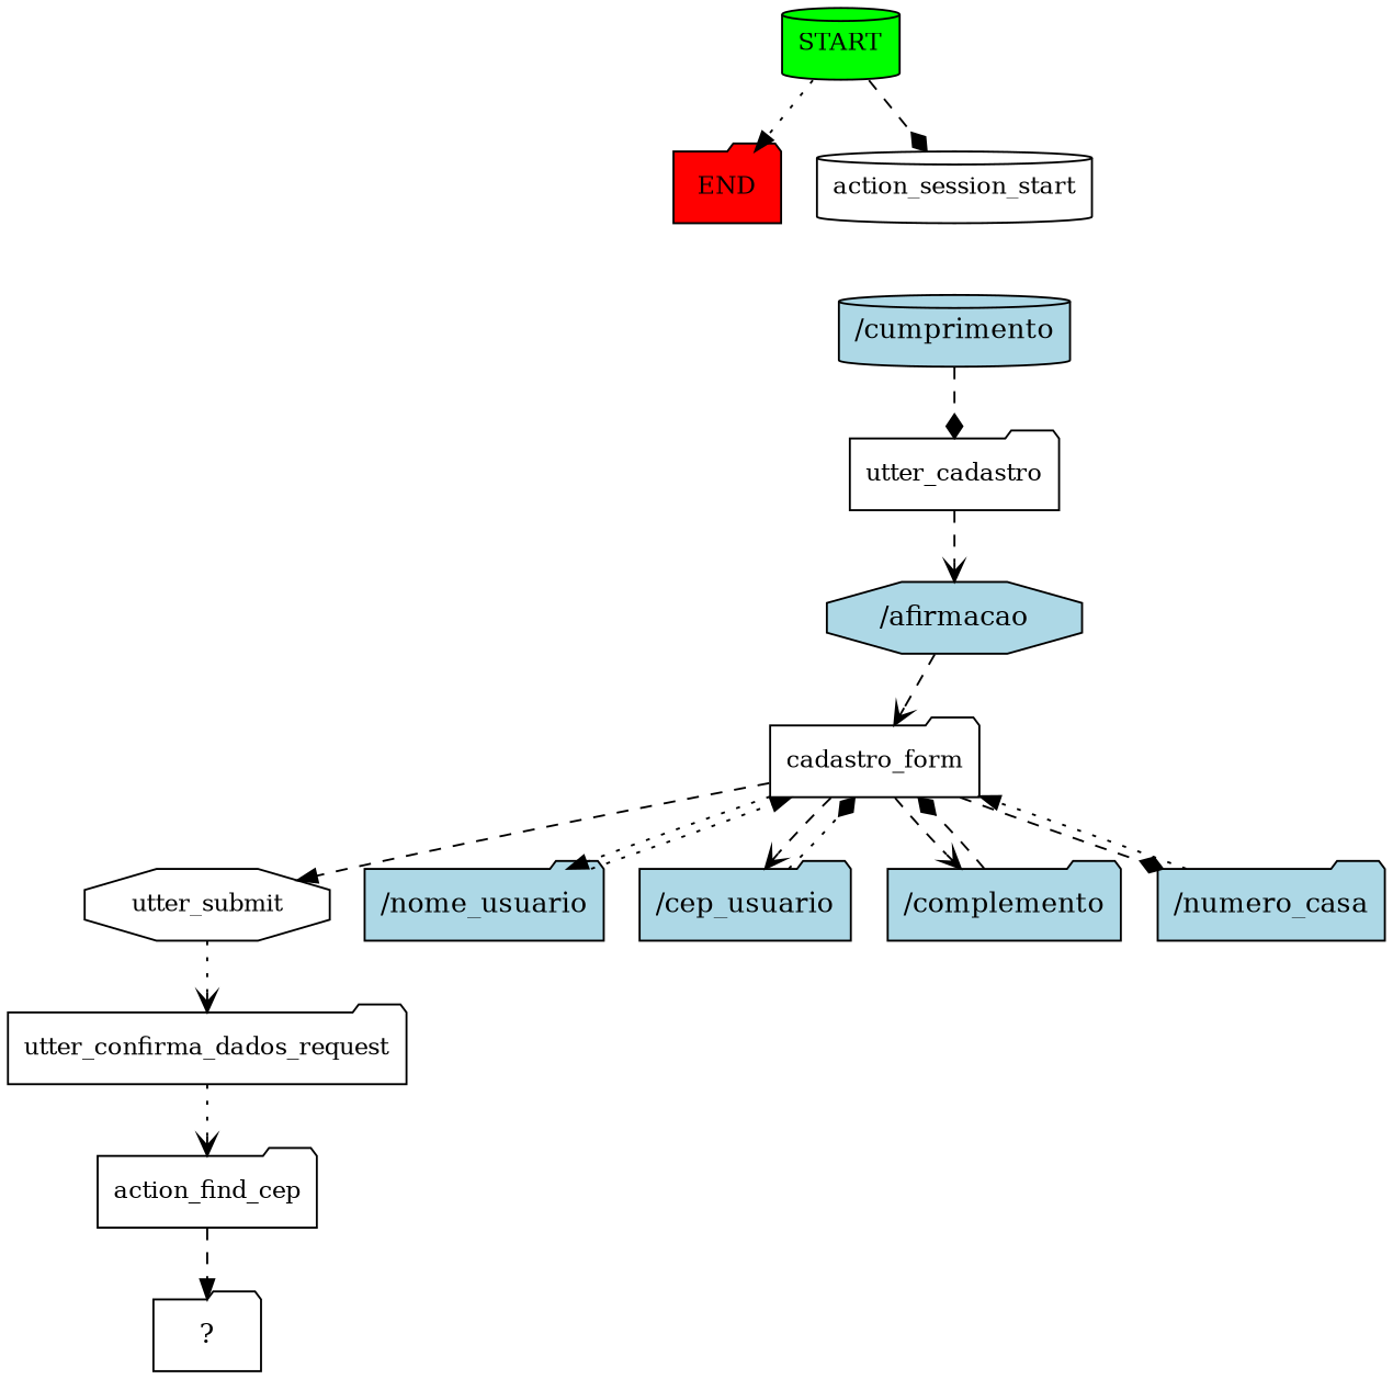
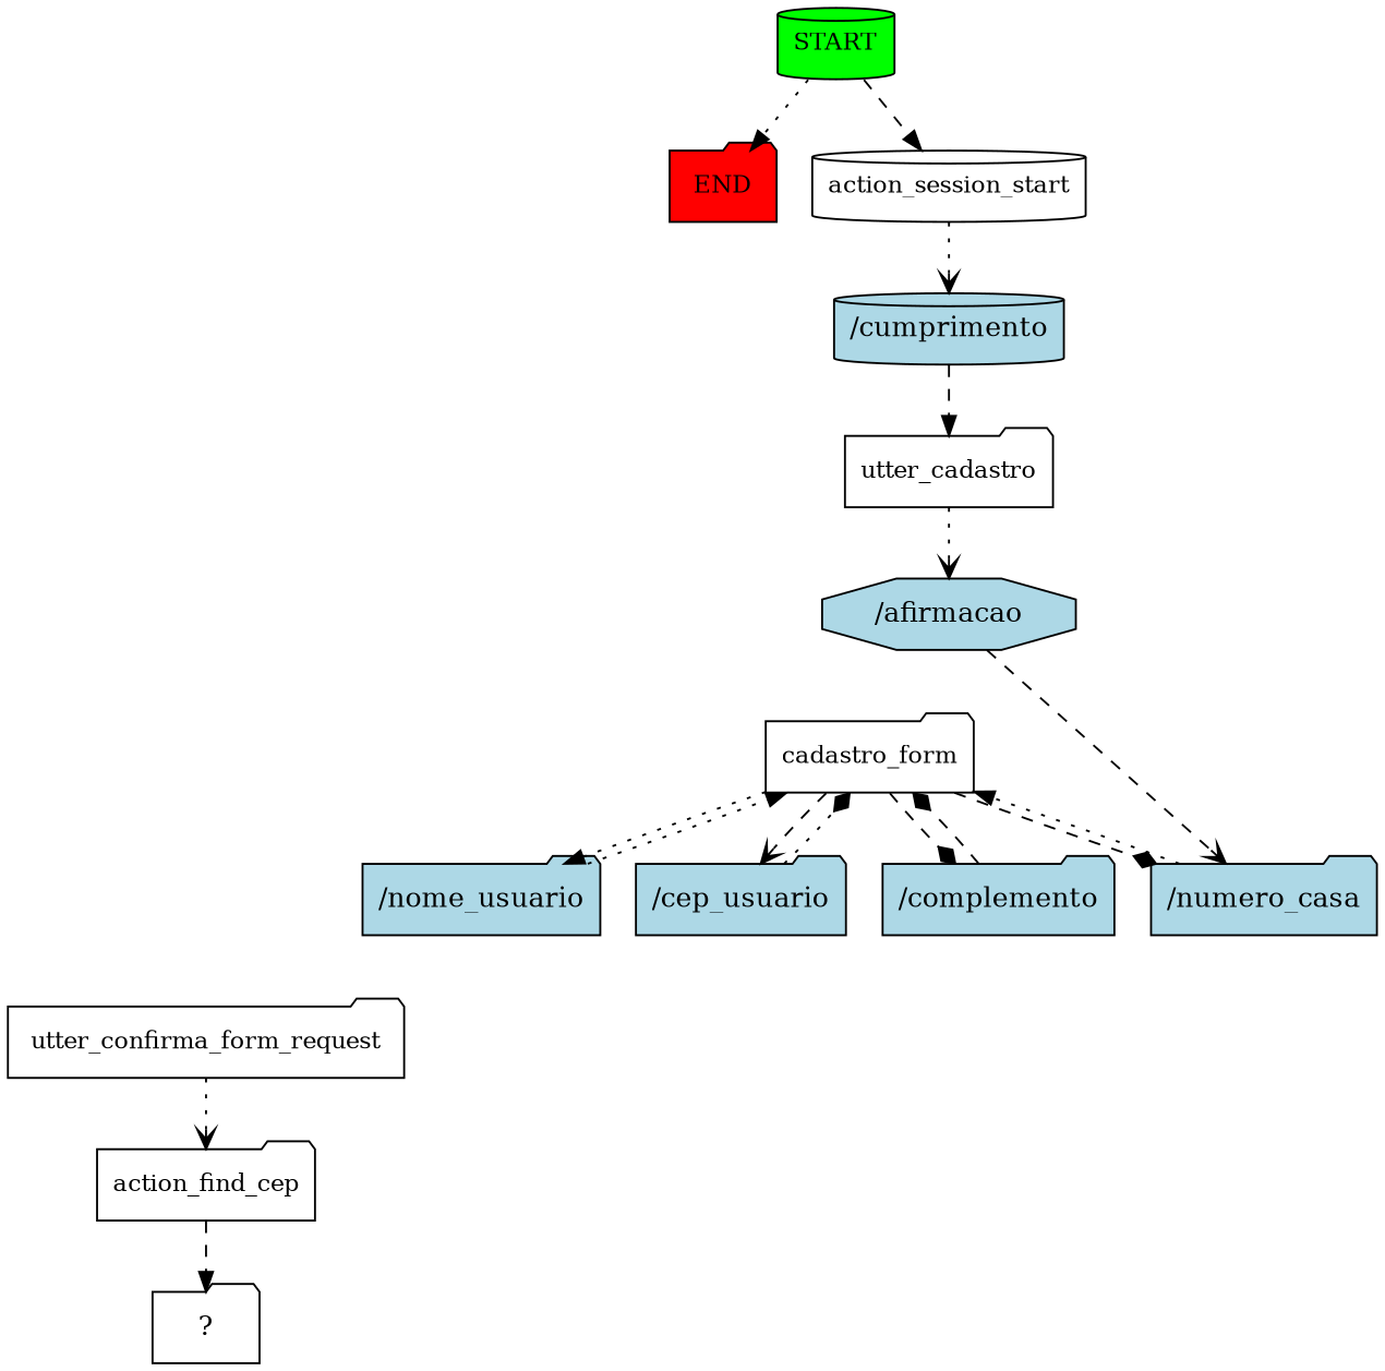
  digraph {
    node [fontsize=12 shape=folder style=filled]
    edge [arrowhead=normal style=dashed]
    n1 [fillcolor=green label=START shape=cylinder]
    n2 [fillcolor=red label=END]
    n3 [label=action_session_start shape=cylinder style=""]
    n4 [fillcolor=lightblue label="/cumprimento" shape=cylinder fontsize=""]
    n5 [label=utter_cadastro style=""]
    n6 [fillcolor=lightblue label="/afirmacao" shape=octagon fontsize=""]
    n7 [label=cadastro_form style=""]
-   n8 [label=utter_submit shape=octagon style=""]
    n9 [fillcolor=lightblue label="/nome_usuario" fontsize=""]
    n10 [fillcolor=lightblue label="/cep_usuario" fontsize=""]
    n11 [fillcolor=lightblue label="/numero_casa" fontsize=""]
    n12 [fillcolor=lightblue label="/complemento" fontsize=""]
-   n13 [label=utter_confirma_dados_request style=""]
+   n13 [label=utter_confirma_form_request style=""]
    n14 [label=action_find_cep style=""]
    n15 [label="  ?  " fontsize="" style=""]
    n1 -> n2 [style=dotted]
-   n1 -> n3 [arrowhead=diamond]
-   n4 -> n5 [arrowhead=diamond]
-   n5 -> n6 [arrowhead=vee]
-   n6 -> n7 [arrowhead=vee]
-   n7 -> n8
+   n1 -> n3
+   n3 -> n4 [arrowhead=vee style=dotted]
+   n4 -> n5
+   n5 -> n6 [arrowhead=vee style=dotted]
+   n6 -> n11 [arrowhead=vee]
    n7 -> n9 [style=dotted]
    n7 -> n10 [arrowhead=vee]
    n7 -> n11 [arrowhead=diamond]
-   n7 -> n12 [arrowhead=vee]
-   n8 -> n13 [arrowhead=vee style=dotted]
+   n7 -> n12 [arrowhead=diamond]
    n9 -> n7 [style=dotted]
    n10 -> n7 [arrowhead=diamond style=dotted]
    n11 -> n7 [style=dotted]
    n12 -> n7 [arrowhead=diamond]
    n13 -> n14 [arrowhead=vee style=dotted]
    n14 -> n15
  }
